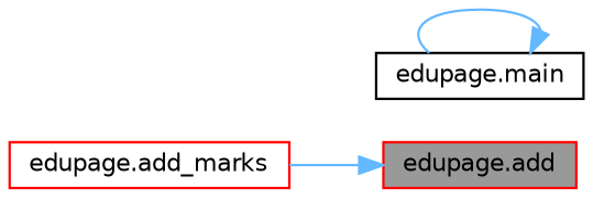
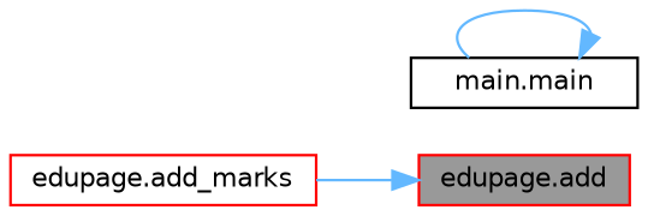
  digraph {
    rankdir=RL
    node [color=red fillcolor=white fontname=Helvetica fontsize=10 shape=box style=filled]
    edge [color=steelblue1 dir=back fontname=Helvetica fontsize=10 labelfontname=Helvetica labelfontsize=10 style=solid]
    n1 [fillcolor=grey60 fontcolor=black height=0.2 label="edupage.add" width=0.4]
    n2 [height=0.2 label="edupage.add_marks" width=0.4]
-   n3 [color=black height=0.2 label="edupage.main" width=0.4]
+   n3 [color=black height=0.2 label="main.main" width=0.4]
    n1 -> n2
    n3 -> n3
  }
